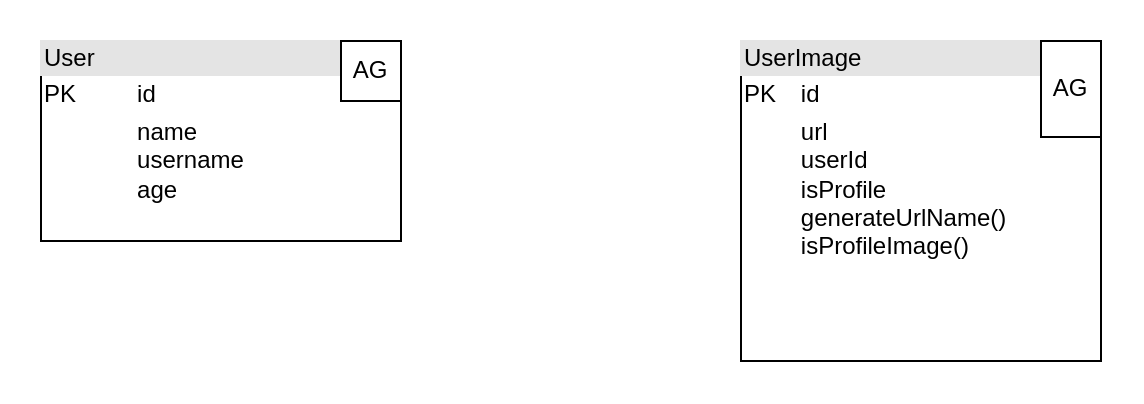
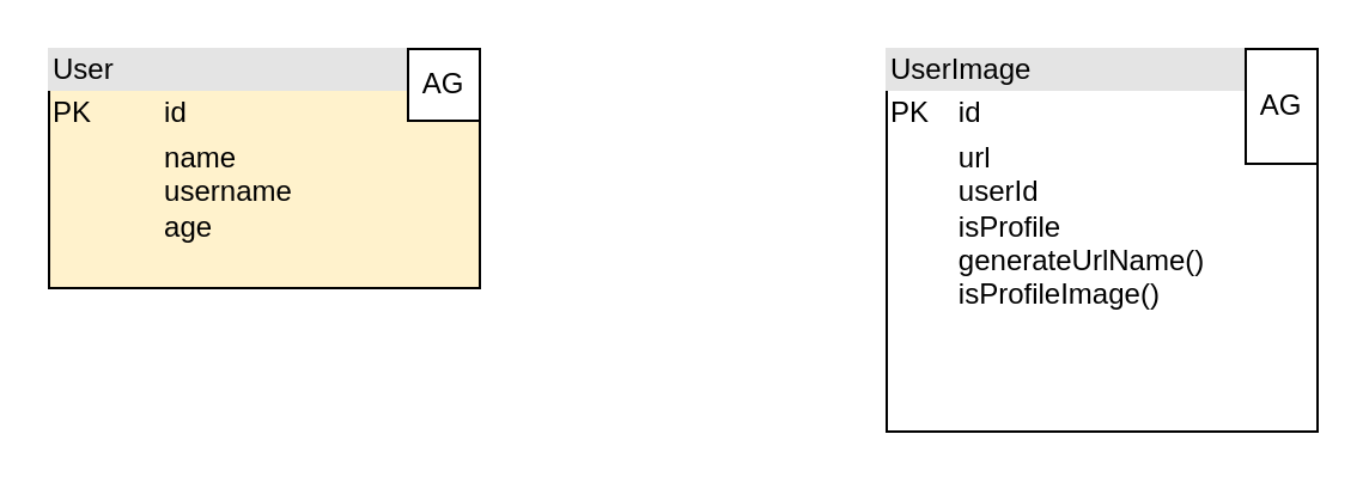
  <mxCell id="0" />
  <mxCell id="1" parent="0" />
  <mxCell id="2" value="" style="group" vertex="1" connectable="0" parent="1"><mxGeometry x="20" y="20" width="180" height="100" as="geometry" /></mxCell>
- <mxCell id="3" value="&lt;div style=&quot;box-sizing:border-box;width:100%;background:#e4e4e4;padding:2px;&quot;&gt;User&lt;/div&gt;&lt;table style=&quot;width:100%;font-size:1em;&quot; cellpadding=&quot;2&quot; cellspacing=&quot;0&quot;&gt;&lt;tbody&gt;&lt;tr&gt;&lt;td&gt;PK&lt;/td&gt;&lt;td&gt;id&lt;/td&gt;&lt;/tr&gt;&lt;tr&gt;&lt;td&gt;&lt;br&gt;&lt;/td&gt;&lt;td&gt;name&lt;br&gt;username&lt;br&gt;age&lt;/td&gt;&lt;/tr&gt;&lt;tr&gt;&lt;td&gt;&lt;/td&gt;&lt;td&gt;&lt;br&gt;&lt;/td&gt;&lt;/tr&gt;&lt;/tbody&gt;&lt;/table&gt;" style="verticalAlign=top;align=left;overflow=fill;html=1;whiteSpace=wrap;" vertex="1" parent="2"><mxGeometry width="180" height="100" as="geometry" /></mxCell>
+ <mxCell id="3" value="&lt;div style=&quot;box-sizing:border-box;width:100%;background:#e4e4e4;padding:2px;&quot;&gt;User&lt;/div&gt;&lt;table style=&quot;width:100%;font-size:1em;&quot; cellpadding=&quot;2&quot; cellspacing=&quot;0&quot;&gt;&lt;tbody&gt;&lt;tr&gt;&lt;td&gt;PK&lt;/td&gt;&lt;td&gt;id&lt;/td&gt;&lt;/tr&gt;&lt;tr&gt;&lt;td&gt;&lt;br&gt;&lt;/td&gt;&lt;td&gt;name&lt;br&gt;username&lt;br&gt;age&lt;/td&gt;&lt;/tr&gt;&lt;tr&gt;&lt;td&gt;&lt;/td&gt;&lt;td&gt;&lt;br&gt;&lt;/td&gt;&lt;/tr&gt;&lt;/tbody&gt;&lt;/table&gt;" style="verticalAlign=top;align=left;overflow=fill;html=1;whiteSpace=wrap;fillColor=#fff2cc;" vertex="1" parent="2"><mxGeometry width="180" height="100" as="geometry" /></mxCell>
  <mxCell id="4" value="AG" style="rounded=0;whiteSpace=wrap;html=1;" vertex="1" parent="2"><mxGeometry x="150" width="30" height="30" as="geometry" /></mxCell>
  <mxCell id="5" value="" style="group" vertex="1" connectable="0" parent="1"><mxGeometry x="370" y="20" width="180" height="160" as="geometry" /></mxCell>
  <mxCell id="6" value="&lt;div style=&quot;box-sizing:border-box;width:100%;background:#e4e4e4;padding:2px;&quot;&gt;UserImage&lt;/div&gt;&lt;table style=&quot;width:100%;font-size:1em;&quot; cellpadding=&quot;2&quot; cellspacing=&quot;0&quot;&gt;&lt;tbody&gt;&lt;tr&gt;&lt;td&gt;PK&lt;/td&gt;&lt;td&gt;id&lt;/td&gt;&lt;/tr&gt;&lt;tr&gt;&lt;td&gt;&lt;br&gt;&lt;/td&gt;&lt;td&gt;url&lt;br&gt;userId&lt;br&gt;isProfile&lt;br&gt;generateUrlName()&lt;br&gt;isProfileImage()&lt;/td&gt;&lt;/tr&gt;&lt;tr&gt;&lt;td&gt;&lt;/td&gt;&lt;td&gt;&lt;br&gt;&lt;/td&gt;&lt;/tr&gt;&lt;/tbody&gt;&lt;/table&gt;" style="verticalAlign=top;align=left;overflow=fill;html=1;whiteSpace=wrap;" vertex="1" parent="5"><mxGeometry width="180" height="160" as="geometry" /></mxCell>
  <mxCell id="7" value="AG" style="rounded=0;whiteSpace=wrap;html=1;" vertex="1" parent="5"><mxGeometry x="150" width="30" height="48" as="geometry" /></mxCell>
